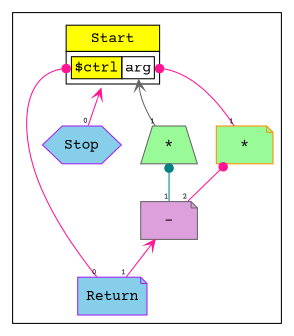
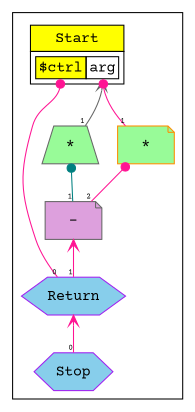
  digraph {
    compound=true
    concentrate=true
    fontname="Courier Prime"
    ordering=in
    rankdir=BT
    node [fontname="Courier Prime" shape=hexagon color=purple fillcolor=skyblue style=filled]
    edge [arrowhead=dot color=deeppink fontname="Courier Prime" fontsize=8 taillabel=1]
    n1 [label=< 			<TABLE BORDER="0" CELLBORDER="1" CELLSPACING="0" CELLPADDING="4"> 			<TR><TD BGCOLOR="yellow">Start</TD></TR> 			<TR><TD> 				<TABLE BORDER="0" CELLBORDER="1" CELLSPACING="0"> 				<TR><TD PORT="p0" BGCOLOR="yellow">$ctrl</TD><TD PORT="p1">arg</TD></TR> 				</TABLE> 			</TD></TR> 			</TABLE>> shape=plaintext color="" fillcolor="" style=""]
    n2 [label=Stop]
    n3 [color=gray40 fillcolor=palegreen label="*" shape=trapezium]
    n4 [color=darkorange fillcolor=palegreen label="*" shape=note]
    n5 [color=gray40 fillcolor=plum label="-" shape=note]
-   n6 [label=Return shape=note]
+   n6 [label=Return]
    subgraph cluster_1 {
      n1
      n2
      n3
      n4
      n5
      n6
    }
-   n2 -> n1 [arrowhead=vee taillabel=0]
+   n2 -> n6 [arrowhead=vee taillabel=0]
    n3 -> n1 [arrowhead=vee color=gray40 headport=p1]
    n3 -> n1 [headport=p1 taillabel=2 arrowhead="" color=""]
    n4 -> n1 [headport=p1]
    n4 -> n1 [headport=p1 taillabel=2 arrowhead="" color=""]
    n5 -> n3 [color=teal]
    n5 -> n4 [taillabel=2]
    n6 -> n1 [headport=p0 taillabel=0]
    n6 -> n5 [arrowhead=vee]
  }
